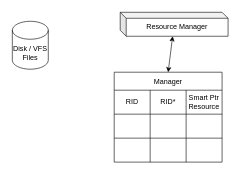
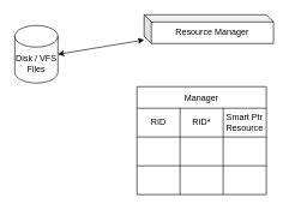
  <mxCell id="0" />
  <mxCell id="1" parent="0" />
  <mxCell id="2" value="Resource Manager" style="shape=cube;whiteSpace=wrap;html=1;boundedLbl=1;backgroundOutline=1;darkOpacity=0.05;darkOpacity2=0.1;size=10;" vertex="1" parent="1"><mxGeometry x="200" y="20" width="180" height="40" as="geometry" /></mxCell>
  <mxCell id="3" value="Manager" style="shape=table;startSize=30;container=1;collapsible=0;childLayout=tableLayout;strokeColor=default;fontSize=12;" vertex="1" parent="1"><mxGeometry x="190" y="120" width="180" height="150" as="geometry" /></mxCell>
  <mxCell id="4" value="" style="shape=tableRow;horizontal=0;startSize=0;swimlaneHead=0;swimlaneBody=0;strokeColor=inherit;top=0;left=0;bottom=0;right=0;collapsible=0;dropTarget=0;fillColor=none;points=[[0,0.5],[1,0.5]];portConstraint=eastwest;fontSize=16;" vertex="1" parent="3"><mxGeometry y="30" width="180" height="40" as="geometry" /></mxCell>
  <mxCell id="5" value="RID" style="shape=partialRectangle;html=1;whiteSpace=wrap;connectable=0;strokeColor=inherit;overflow=hidden;fillColor=none;top=0;left=0;bottom=0;right=0;pointerEvents=1;fontSize=12;" vertex="1" parent="4"><mxGeometry width="60" height="40" as="geometry"><mxRectangle width="60" height="40" as="alternateBounds" /></mxGeometry></mxCell>
  <mxCell id="6" value="RID*" style="shape=partialRectangle;html=1;whiteSpace=wrap;connectable=0;strokeColor=inherit;overflow=hidden;fillColor=none;top=0;left=0;bottom=0;right=0;pointerEvents=1;fontSize=12;" vertex="1" parent="4"><mxGeometry x="60" width="60" height="40" as="geometry"><mxRectangle width="60" height="40" as="alternateBounds" /></mxGeometry></mxCell>
  <mxCell id="7" value="Smart Ptr Resource" style="shape=partialRectangle;html=1;whiteSpace=wrap;connectable=0;strokeColor=inherit;overflow=hidden;fillColor=none;top=0;left=0;bottom=0;right=0;pointerEvents=1;fontSize=12;" vertex="1" parent="4"><mxGeometry x="120" width="60" height="40" as="geometry"><mxRectangle width="60" height="40" as="alternateBounds" /></mxGeometry></mxCell>
  <mxCell id="8" value="" style="shape=tableRow;horizontal=0;startSize=0;swimlaneHead=0;swimlaneBody=0;strokeColor=inherit;top=0;left=0;bottom=0;right=0;collapsible=0;dropTarget=0;fillColor=none;points=[[0,0.5],[1,0.5]];portConstraint=eastwest;fontSize=16;" vertex="1" parent="3"><mxGeometry y="70" width="180" height="40" as="geometry" /></mxCell>
  <mxCell id="9" value="" style="shape=partialRectangle;html=1;whiteSpace=wrap;connectable=0;strokeColor=inherit;overflow=hidden;fillColor=none;top=0;left=0;bottom=0;right=0;pointerEvents=1;fontSize=12;" vertex="1" parent="8"><mxGeometry width="60" height="40" as="geometry"><mxRectangle width="60" height="40" as="alternateBounds" /></mxGeometry></mxCell>
  <mxCell id="10" value="" style="shape=partialRectangle;html=1;whiteSpace=wrap;connectable=0;strokeColor=inherit;overflow=hidden;fillColor=none;top=0;left=0;bottom=0;right=0;pointerEvents=1;fontSize=12;" vertex="1" parent="8"><mxGeometry x="60" width="60" height="40" as="geometry"><mxRectangle width="60" height="40" as="alternateBounds" /></mxGeometry></mxCell>
  <mxCell id="11" value="" style="shape=partialRectangle;html=1;whiteSpace=wrap;connectable=0;strokeColor=inherit;overflow=hidden;fillColor=none;top=0;left=0;bottom=0;right=0;pointerEvents=1;fontSize=12;" vertex="1" parent="8"><mxGeometry x="120" width="60" height="40" as="geometry"><mxRectangle width="60" height="40" as="alternateBounds" /></mxGeometry></mxCell>
  <mxCell id="12" value="" style="shape=tableRow;horizontal=0;startSize=0;swimlaneHead=0;swimlaneBody=0;strokeColor=inherit;top=0;left=0;bottom=0;right=0;collapsible=0;dropTarget=0;fillColor=none;points=[[0,0.5],[1,0.5]];portConstraint=eastwest;fontSize=16;" vertex="1" parent="3"><mxGeometry y="110" width="180" height="40" as="geometry" /></mxCell>
  <mxCell id="13" value="" style="shape=partialRectangle;html=1;whiteSpace=wrap;connectable=0;strokeColor=inherit;overflow=hidden;fillColor=none;top=0;left=0;bottom=0;right=0;pointerEvents=1;fontSize=12;" vertex="1" parent="12"><mxGeometry width="60" height="40" as="geometry"><mxRectangle width="60" height="40" as="alternateBounds" /></mxGeometry></mxCell>
  <mxCell id="14" value="" style="shape=partialRectangle;html=1;whiteSpace=wrap;connectable=0;strokeColor=inherit;overflow=hidden;fillColor=none;top=0;left=0;bottom=0;right=0;pointerEvents=1;fontSize=12;" vertex="1" parent="12"><mxGeometry x="60" width="60" height="40" as="geometry"><mxRectangle width="60" height="40" as="alternateBounds" /></mxGeometry></mxCell>
  <mxCell id="15" value="" style="shape=partialRectangle;html=1;whiteSpace=wrap;connectable=0;strokeColor=inherit;overflow=hidden;fillColor=none;top=0;left=0;bottom=0;right=0;pointerEvents=1;fontSize=12;" vertex="1" parent="12"><mxGeometry x="120" width="60" height="40" as="geometry"><mxRectangle width="60" height="40" as="alternateBounds" /></mxGeometry></mxCell>
  <mxCell id="16" value="Disk / VFS Files" style="shape=cylinder3;whiteSpace=wrap;html=1;boundedLbl=1;backgroundOutline=1;size=15;" vertex="1" parent="1"><mxGeometry x="20" y="35" width="60" height="80" as="geometry" /></mxCell>
- <mxCell id="18" value="" style="endArrow=classic;startArrow=classic;html=1;rounded=0;exitX=0.5;exitY=0;exitDx=0;exitDy=0;" edge="1" parent="1" source="3" target="2"><mxGeometry width="50" height="50" relative="1" as="geometry"><mxPoint x="330" y="100" as="sourcePoint" /><mxPoint x="280" y="62" as="targetPoint" /></mxGeometry></mxCell>
+ <mxCell id="17" value="" style="endArrow=classic;startArrow=classic;html=1;rounded=0;exitX=1;exitY=0.5;exitDx=0;exitDy=0;exitPerimeter=0;" edge="1" parent="1" source="16" target="2"><mxGeometry width="50" height="50" relative="1" as="geometry"><mxPoint x="190" y="60" as="sourcePoint" /><mxPoint x="240" y="10" as="targetPoint" /></mxGeometry></mxCell>
